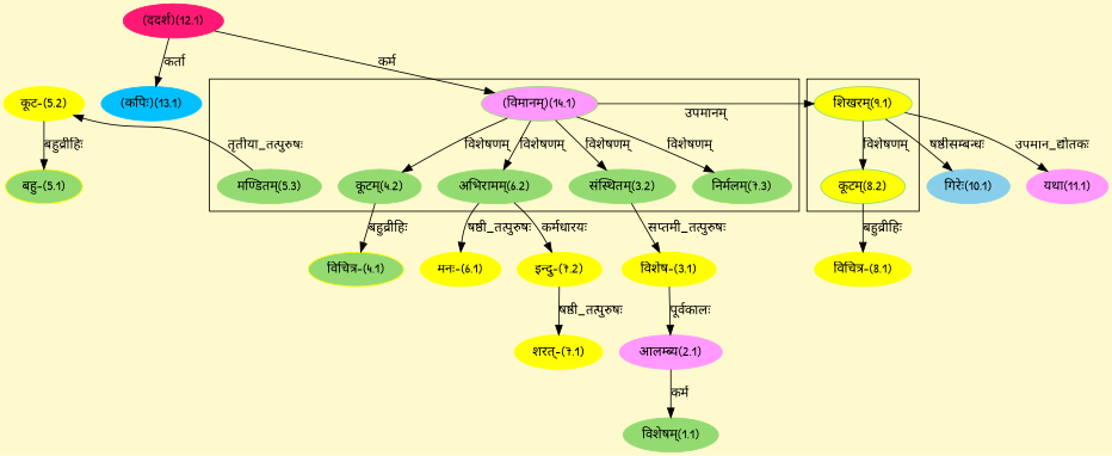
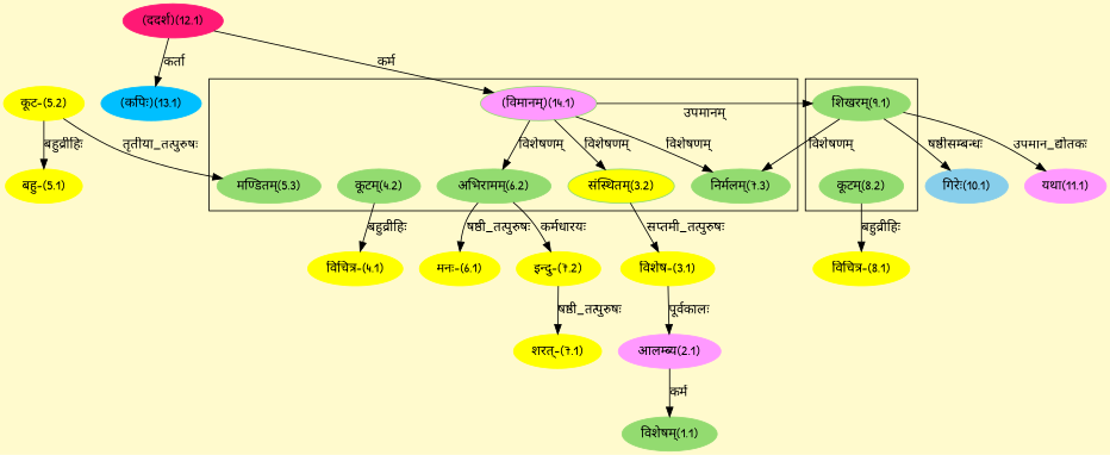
  digraph {
    bgcolor=lemonchiffon1
    compound=true
    fontname="Patrick Hand"
    rankdir=BT
    node [color="#93DB70" fontname="Patrick Hand" style=filled]
    edge [dir=back fontname="Patrick Hand"]
-   n1 [label="संस्थितम्(3.2)"]
+   n1 [label="संस्थितम्(3.2)" fillcolor="#FFFF00"]
    n2 [fillcolor="#FF99FF" label="(विमानम्)(14.1)"]
    n3 [label="कूटम्(4.2)"]
    n4 [label="मण्डितम्(5.3)"]
    n5 [label="अभिरामम्(6.2)"]
    n6 [label="निर्मलम्(7.3)"]
-   n7 [label="कूटम्(8.2)" fillcolor="#FFFF00"]
-   n8 [label="शिखरम्(9.1)" fillcolor="#FFFF00"]
+   n7 [label="कूटम्(8.2)"]
+   n8 [label="शिखरम्(9.1)"]
    n9 [color="#FF1975" label="(ददर्श)(12.1)"]
    n10 [label="विशेषम्(1.1)"]
    n11 [color="#FF99FF" label="आलम्ब्य(2.1)"]
    n12 [color="#FFFF00" label="विशेष-(3.1)"]
-   n13 [color="#FFFF00" label="विचित्र-(4.1)" fillcolor="#93DB70"]
-   n14 [color="#FFFF00" label="बहु-(5.1)" fillcolor="#93DB70"]
+   n13 [color="#FFFF00" label="विचित्र-(4.1)"]
+   n14 [color="#FFFF00" label="बहु-(5.1)"]
    n15 [color="#FFFF00" label="कूट-(5.2)"]
    n16 [color="#FFFF00" label="मनः-(6.1)"]
    n17 [color="#FFFF00" label="शरत्-(7.1)"]
    n18 [color="#FFFF00" label="इन्दु-(7.2)"]
    n19 [color="#FFFF00" label="विचित्र-(8.1)"]
    n20 [color="#87CEEB" label="गिरेः(10.1)"]
    n21 [color="#FF99FF" label="यथा(11.1)"]
    n22 [color="#00BFFF" label="(कपिः)(13.1)"]
    subgraph cluster_1 {
      n1
      n2
      n3
      n4
      n5
      n6
    }
    subgraph cluster_2 {
      n7
      n8
    }
    n1 -> n2 [label="विशेषणम्"]
    n2 -> n9 [label="कर्म"]
-   n3 -> n2 [label="विशेषणम्"]
    n5 -> n2 [label="विशेषणम्"]
    n6 -> n2 [label="विशेषणम्"]
-   n7 -> n8 [label="विशेषणम्"]
+   n6 -> n8 [label="विशेषणम्"]
    n8 -> n2 [label="उपमानम्"]
    n10 -> n11 [label="कर्म"]
    n11 -> n12 [label="पूर्वकालः"]
    n12 -> n1 [label="सप्तमी_तत्पुरुषः"]
    n13 -> n3 [label="बहुव्रीहिः"]
    n14 -> n15 [label="बहुव्रीहिः"]
-   n15 -> n4 [label="तृतीया_तत्पुरुषः"]
+   n4 -> n15 [label="तृतीया_तत्पुरुषः"]
    n16 -> n5 [label="षष्ठी_तत्पुरुषः"]
    n17 -> n18 [label="षष्ठी_तत्पुरुषः"]
    n18 -> n5 [label="कर्मधारयः"]
    n19 -> n7 [label="बहुव्रीहिः"]
    n20 -> n8 [label="षष्ठीसम्बन्धः"]
    n21 -> n8 [label="उपमान_द्योतकः"]
    n22 -> n9 [label="कर्ता"]
  }
